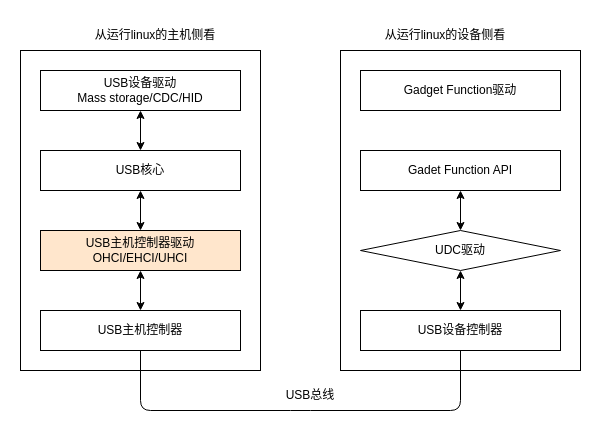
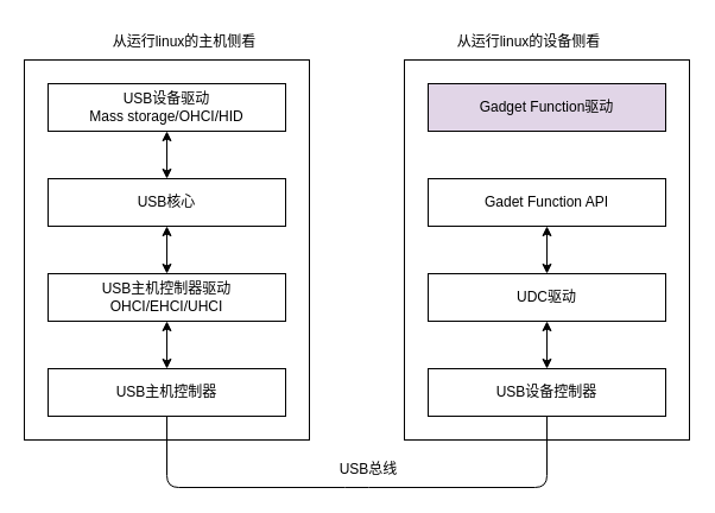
  <mxCell id="0" />
  <mxCell id="1" parent="0" />
  <mxCell id="2" value="" style="rounded=0;whiteSpace=wrap;html=1;" vertex="1" parent="1"><mxGeometry x="20" y="50" width="240" height="320" as="geometry" /></mxCell>
- <mxCell id="3" value="USB设备驱动&lt;br&gt;Mass storage/CDC/HID" style="rounded=0;whiteSpace=wrap;html=1;" vertex="1" parent="1"><mxGeometry x="40" y="70" width="200" height="40" as="geometry" /></mxCell>
+ <mxCell id="3" value="USB设备驱动&lt;br&gt;Mass storage/OHCI/HID" style="rounded=0;whiteSpace=wrap;html=1;" vertex="1" parent="1"><mxGeometry x="40" y="70" width="200" height="40" as="geometry" /></mxCell>
  <mxCell id="4" value="USB核心" style="rounded=0;whiteSpace=wrap;html=1;" vertex="1" parent="1"><mxGeometry x="40" y="150" width="200" height="40" as="geometry" /></mxCell>
- <mxCell id="5" value="USB主机控制器驱动&lt;br&gt;OHCI/EHCI/UHCI" style="rounded=0;whiteSpace=wrap;html=1;fillColor=#ffe6cc;" vertex="1" parent="1"><mxGeometry x="40" y="230" width="200" height="40" as="geometry" /></mxCell>
+ <mxCell id="5" value="USB主机控制器驱动&lt;br&gt;OHCI/EHCI/UHCI" style="rounded=0;whiteSpace=wrap;html=1;" vertex="1" parent="1"><mxGeometry x="40" y="230" width="200" height="40" as="geometry" /></mxCell>
  <mxCell id="6" value="USB主机控制器" style="rounded=0;whiteSpace=wrap;html=1;" vertex="1" parent="1"><mxGeometry x="40" y="310" width="200" height="40" as="geometry" /></mxCell>
  <mxCell id="7" value="" style="endArrow=classic;startArrow=classic;html=1;entryX=0.5;entryY=1;entryDx=0;entryDy=0;" edge="1" parent="1" source="4" target="3"><mxGeometry width="50" height="50" relative="1" as="geometry"><mxPoint x="290" y="240" as="sourcePoint" /><mxPoint x="340" y="190" as="targetPoint" /></mxGeometry></mxCell>
  <mxCell id="8" value="" style="endArrow=classic;startArrow=classic;html=1;entryX=0.5;entryY=1;entryDx=0;entryDy=0;exitX=0.5;exitY=0;exitDx=0;exitDy=0;" edge="1" parent="1" source="5" target="4"><mxGeometry width="50" height="50" relative="1" as="geometry"><mxPoint x="290" y="240" as="sourcePoint" /><mxPoint x="340" y="190" as="targetPoint" /></mxGeometry></mxCell>
  <mxCell id="9" value="" style="endArrow=classic;startArrow=classic;html=1;entryX=0.5;entryY=1;entryDx=0;entryDy=0;exitX=0.5;exitY=0;exitDx=0;exitDy=0;" edge="1" parent="1" source="6" target="5"><mxGeometry width="50" height="50" relative="1" as="geometry"><mxPoint x="290" y="240" as="sourcePoint" /><mxPoint x="340" y="190" as="targetPoint" /></mxGeometry></mxCell>
  <mxCell id="10" value="" style="rounded=0;whiteSpace=wrap;html=1;" vertex="1" parent="1"><mxGeometry x="340" y="50" width="240" height="320" as="geometry" /></mxCell>
- <mxCell id="11" value="Gadget Function驱动" style="rounded=0;whiteSpace=wrap;html=1;" vertex="1" parent="1"><mxGeometry x="360" y="70" width="200" height="40" as="geometry" /></mxCell>
+ <mxCell id="11" value="Gadget Function驱动" style="rounded=0;whiteSpace=wrap;html=1;fillColor=#e1d5e7;" vertex="1" parent="1"><mxGeometry x="360" y="70" width="200" height="40" as="geometry" /></mxCell>
  <mxCell id="12" value="Gadet Function API" style="rounded=0;whiteSpace=wrap;html=1;" vertex="1" parent="1"><mxGeometry x="360" y="150" width="200" height="40" as="geometry" /></mxCell>
- <mxCell id="13" value="UDC驱动" style="rhombus;whiteSpace=wrap;html=1;" vertex="1" parent="1"><mxGeometry x="360" y="230" width="200" height="40" as="geometry" /></mxCell>
+ <mxCell id="13" value="UDC驱动" style="rounded=0;whiteSpace=wrap;html=1;" vertex="1" parent="1"><mxGeometry x="360" y="230" width="200" height="40" as="geometry" /></mxCell>
  <mxCell id="14" value="USB设备控制器" style="rounded=0;whiteSpace=wrap;html=1;" vertex="1" parent="1"><mxGeometry x="360" y="310" width="200" height="40" as="geometry" /></mxCell>
  <mxCell id="15" value="" style="endArrow=classic;startArrow=classic;html=1;entryX=0.5;entryY=1;entryDx=0;entryDy=0;exitX=0.5;exitY=0;exitDx=0;exitDy=0;" edge="1" parent="1" source="13" target="12"><mxGeometry width="50" height="50" relative="1" as="geometry"><mxPoint x="610" y="240" as="sourcePoint" /><mxPoint x="660" y="190" as="targetPoint" /></mxGeometry></mxCell>
  <mxCell id="16" value="" style="endArrow=classic;startArrow=classic;html=1;entryX=0.5;entryY=1;entryDx=0;entryDy=0;exitX=0.5;exitY=0;exitDx=0;exitDy=0;" edge="1" parent="1" source="14" target="13"><mxGeometry width="50" height="50" relative="1" as="geometry"><mxPoint x="610" y="240" as="sourcePoint" /><mxPoint x="660" y="190" as="targetPoint" /></mxGeometry></mxCell>
  <mxCell id="17" value="" style="endArrow=none;html=1;entryX=0.5;entryY=1;entryDx=0;entryDy=0;exitX=0.5;exitY=1;exitDx=0;exitDy=0;" edge="1" parent="1" source="6" target="14"><mxGeometry width="50" height="50" relative="1" as="geometry"><mxPoint x="290" y="240" as="sourcePoint" /><mxPoint x="340" y="190" as="targetPoint" /><Array as="points"><mxPoint x="140" y="410" /><mxPoint x="300" y="410" /><mxPoint x="460" y="410" /></Array></mxGeometry></mxCell>
  <mxCell id="18" value="USB总线" style="text;html=1;strokeColor=none;fillColor=none;align=center;verticalAlign=middle;whiteSpace=wrap;rounded=0;" vertex="1" parent="1"><mxGeometry x="280" y="380" width="60" height="30" as="geometry" /></mxCell>
  <mxCell id="19" value="从运行linux的主机侧看" style="text;html=1;strokeColor=none;fillColor=none;align=center;verticalAlign=middle;whiteSpace=wrap;rounded=0;" vertex="1" parent="1"><mxGeometry x="90" y="20" width="130" height="30" as="geometry" /></mxCell>
  <mxCell id="20" value="从运行linux的设备侧看" style="text;html=1;strokeColor=none;fillColor=none;align=center;verticalAlign=middle;whiteSpace=wrap;rounded=0;" vertex="1" parent="1"><mxGeometry x="380" y="20" width="130" height="30" as="geometry" /></mxCell>
